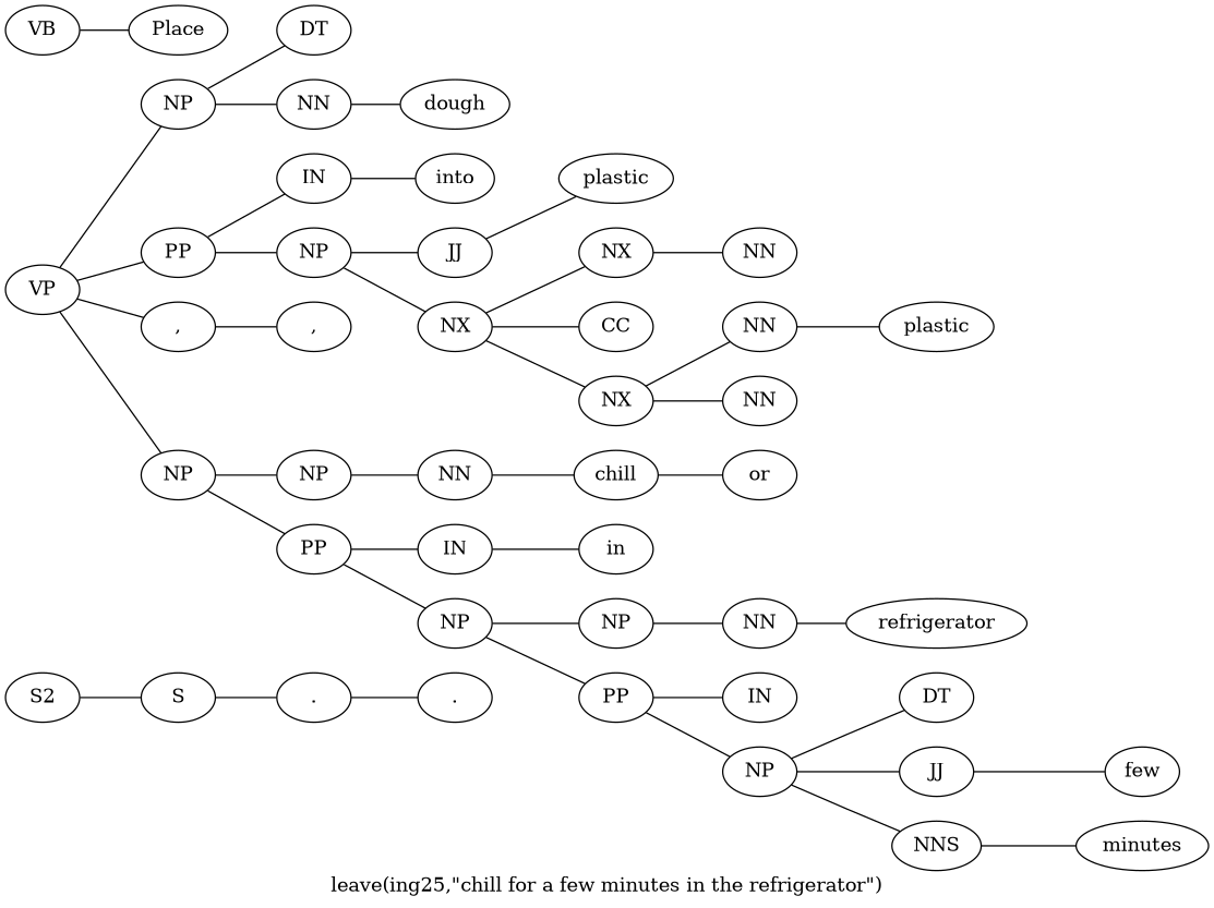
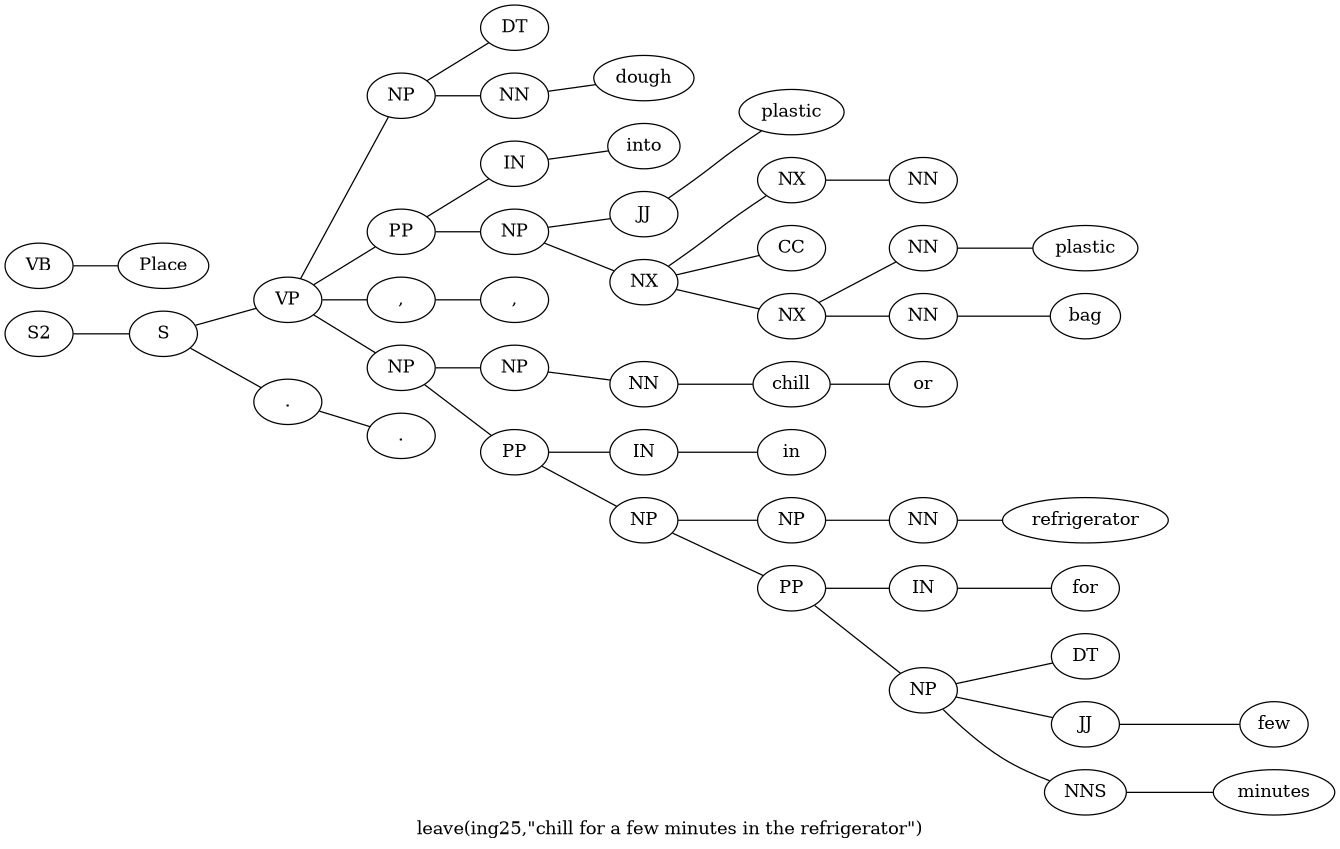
  graph {
    label="leave(ing25,\"chill for a few minutes in the refrigerator\")"
    rankdir=LR
    n1 [label=S2]
    n2 [label=S]
    n3 [label=VP]
    n4 [label="."]
    n5 [label=NP]
    n6 [label=PP]
    n7 [label=","]
    n8 [label=NP]
    n9 [label="."]
    n10 [label=VB]
    n11 [label=Place]
    n12 [label=DT]
    n13 [label=NN]
    n14 [label=IN]
    n15 [label=NP]
    n16 [label=","]
    n17 [label=NP]
    n18 [label=PP]
    n19 [label=dough]
    n20 [label=into]
    n21 [label=JJ]
    n22 [label=NX]
    n23 [label=plastic]
    n24 [label=NX]
    n25 [label=CC]
    n26 [label=NX]
    n27 [label=NN]
    n28 [label=NN]
    n29 [label=NN]
    n30 [label=or]
    n31 [label=plastic]
+   n32 [label=bag]
    n33 [label=NN]
    n34 [label=IN]
    n35 [label=NP]
    n36 [label=chill]
    n37 [label=in]
    n38 [label=NP]
    n39 [label=PP]
    n40 [label=NN]
    n41 [label=IN]
    n42 [label=NP]
    n43 [label=refrigerator]
+   n44 [label=for]
    n45 [label=DT]
    n46 [label=JJ]
    n47 [label=NNS]
    n48 [label=few]
    n49 [label=minutes]
    n1 -- n2
+   n2 -- n3
    n2 -- n4
    n3 -- n5
    n3 -- n6
    n3 -- n7
    n3 -- n8
    n4 -- n9
    n5 -- n12
    n5 -- n13
    n6 -- n14
    n6 -- n15
    n7 -- n16
    n8 -- n17
    n8 -- n18
    n10 -- n11
    n13 -- n19
    n14 -- n20
    n15 -- n21
    n15 -- n22
    n17 -- n33
    n18 -- n34
    n18 -- n35
    n21 -- n23
    n22 -- n24
    n22 -- n25
    n22 -- n26
    n24 -- n27
    n26 -- n28
    n26 -- n29
    n28 -- n31
+   n29 -- n32
    n33 -- n36
    n34 -- n37
    n35 -- n38
    n35 -- n39
    n36 -- n30
    n38 -- n40
    n39 -- n41
    n39 -- n42
    n40 -- n43
+   n41 -- n44
    n42 -- n45
    n42 -- n46
    n42 -- n47
    n46 -- n48
    n47 -- n49
  }
